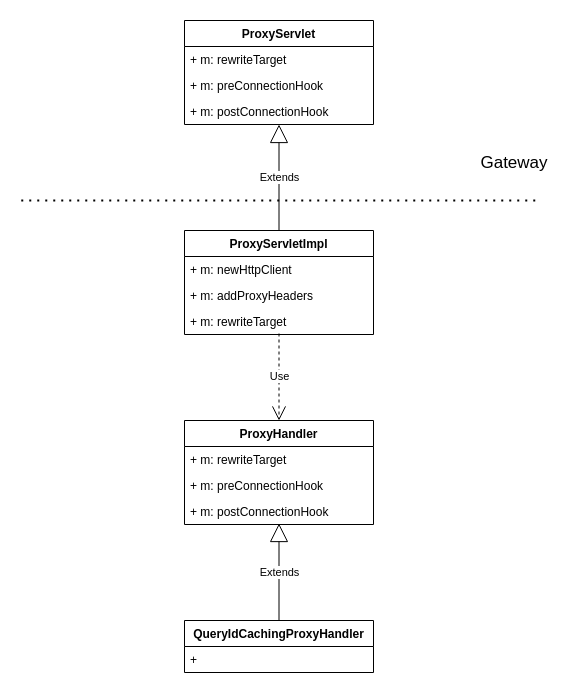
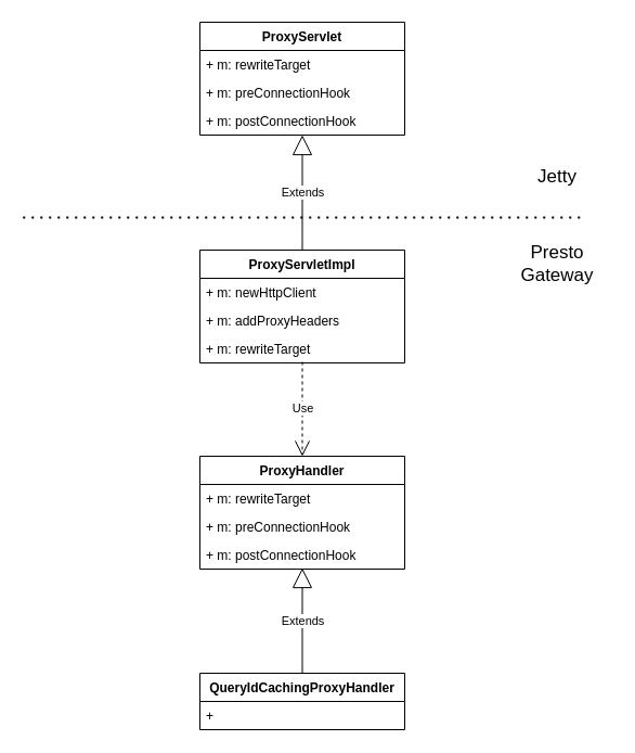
  <mxCell id="0" />
  <mxCell id="1" parent="0" />
  <mxCell id="2" value="QueryIdCachingProxyHandler" style="swimlane;fontStyle=1;align=center;verticalAlign=top;childLayout=stackLayout;horizontal=1;startSize=26;horizontalStack=0;resizeParent=1;resizeParentMax=0;resizeLast=0;collapsible=1;marginBottom=0;" parent="1" vertex="1"><mxGeometry x="184" y="620" width="189" height="52" as="geometry" /></mxCell>
  <mxCell id="3" value="+" style="text;strokeColor=none;fillColor=none;align=left;verticalAlign=top;spacingLeft=4;spacingRight=4;overflow=hidden;rotatable=0;points=[[0,0.5],[1,0.5]];portConstraint=eastwest;" parent="2" vertex="1"><mxGeometry y="26" width="189" height="26" as="geometry" /></mxCell>
  <mxCell id="4" value="Extends" style="endArrow=block;endSize=16;endFill=0;html=1;exitX=0.5;exitY=0;exitDx=0;exitDy=0;entryX=0.5;entryY=0.962;entryDx=0;entryDy=0;entryPerimeter=0;" parent="1" source="2" target="8" edge="1"><mxGeometry width="160" relative="1" as="geometry"><mxPoint x="258.5" y="610" as="sourcePoint" /><mxPoint x="277.555" y="581.012" as="targetPoint" /></mxGeometry></mxCell>
  <mxCell id="5" value="ProxyHandler" style="swimlane;fontStyle=1;align=center;verticalAlign=top;childLayout=stackLayout;horizontal=1;startSize=26;horizontalStack=0;resizeParent=1;resizeParentMax=0;resizeLast=0;collapsible=1;marginBottom=0;" parent="1" vertex="1"><mxGeometry x="184" y="420" width="189" height="104" as="geometry" /></mxCell>
  <mxCell id="6" value="+ m: rewriteTarget" style="text;strokeColor=none;fillColor=none;align=left;verticalAlign=top;spacingLeft=4;spacingRight=4;overflow=hidden;rotatable=0;points=[[0,0.5],[1,0.5]];portConstraint=eastwest;" parent="5" vertex="1"><mxGeometry y="26" width="189" height="26" as="geometry" /></mxCell>
  <mxCell id="7" value="+ m: preConnectionHook" style="text;strokeColor=none;fillColor=none;align=left;verticalAlign=top;spacingLeft=4;spacingRight=4;overflow=hidden;rotatable=0;points=[[0,0.5],[1,0.5]];portConstraint=eastwest;" parent="5" vertex="1"><mxGeometry y="52" width="189" height="26" as="geometry" /></mxCell>
  <mxCell id="8" value="+ m: postConnectionHook" style="text;strokeColor=none;fillColor=none;align=left;verticalAlign=top;spacingLeft=4;spacingRight=4;overflow=hidden;rotatable=0;points=[[0,0.5],[1,0.5]];portConstraint=eastwest;" parent="5" vertex="1"><mxGeometry y="78" width="189" height="26" as="geometry" /></mxCell>
  <mxCell id="9" value="ProxyServletImpl" style="swimlane;fontStyle=1;align=center;verticalAlign=top;childLayout=stackLayout;horizontal=1;startSize=26;horizontalStack=0;resizeParent=1;resizeParentMax=0;resizeLast=0;collapsible=1;marginBottom=0;" parent="1" vertex="1"><mxGeometry x="184" y="230" width="189" height="104" as="geometry" /></mxCell>
  <mxCell id="10" value="+ m: newHttpClient" style="text;strokeColor=none;fillColor=none;align=left;verticalAlign=top;spacingLeft=4;spacingRight=4;overflow=hidden;rotatable=0;points=[[0,0.5],[1,0.5]];portConstraint=eastwest;" parent="9" vertex="1"><mxGeometry y="26" width="189" height="26" as="geometry" /></mxCell>
  <mxCell id="11" value="+ m: addProxyHeaders" style="text;strokeColor=none;fillColor=none;align=left;verticalAlign=top;spacingLeft=4;spacingRight=4;overflow=hidden;rotatable=0;points=[[0,0.5],[1,0.5]];portConstraint=eastwest;" vertex="1" parent="9"><mxGeometry y="52" width="189" height="26" as="geometry" /></mxCell>
  <mxCell id="12" value="+ m: rewriteTarget" style="text;strokeColor=none;fillColor=none;align=left;verticalAlign=top;spacingLeft=4;spacingRight=4;overflow=hidden;rotatable=0;points=[[0,0.5],[1,0.5]];portConstraint=eastwest;" vertex="1" parent="9"><mxGeometry y="78" width="189" height="26" as="geometry" /></mxCell>
  <mxCell id="13" value="Use" style="endArrow=open;endSize=12;dashed=1;html=1;exitX=0.5;exitY=0.962;exitDx=0;exitDy=0;exitPerimeter=0;" parent="1" source="12" target="5" edge="1"><mxGeometry width="160" relative="1" as="geometry"><mxPoint x="278.5" y="370" as="sourcePoint" /><mxPoint x="828.5" y="360" as="targetPoint" /></mxGeometry></mxCell>
  <mxCell id="14" value="ProxyServlet" style="swimlane;fontStyle=1;align=center;verticalAlign=top;childLayout=stackLayout;horizontal=1;startSize=26;horizontalStack=0;resizeParent=1;resizeParentMax=0;resizeLast=0;collapsible=1;marginBottom=0;" parent="1" vertex="1"><mxGeometry x="184" y="20" width="189" height="104" as="geometry" /></mxCell>
  <mxCell id="15" value="+ m: rewriteTarget" style="text;strokeColor=none;fillColor=none;align=left;verticalAlign=top;spacingLeft=4;spacingRight=4;overflow=hidden;rotatable=0;points=[[0,0.5],[1,0.5]];portConstraint=eastwest;" parent="14" vertex="1"><mxGeometry y="26" width="189" height="26" as="geometry" /></mxCell>
  <mxCell id="16" value="+ m: preConnectionHook" style="text;strokeColor=none;fillColor=none;align=left;verticalAlign=top;spacingLeft=4;spacingRight=4;overflow=hidden;rotatable=0;points=[[0,0.5],[1,0.5]];portConstraint=eastwest;" parent="14" vertex="1"><mxGeometry y="52" width="189" height="26" as="geometry" /></mxCell>
  <mxCell id="17" value="+ m: postConnectionHook" style="text;strokeColor=none;fillColor=none;align=left;verticalAlign=top;spacingLeft=4;spacingRight=4;overflow=hidden;rotatable=0;points=[[0,0.5],[1,0.5]];portConstraint=eastwest;" parent="14" vertex="1"><mxGeometry y="78" width="189" height="26" as="geometry" /></mxCell>
  <mxCell id="18" value="Extends" style="endArrow=block;endSize=16;endFill=0;html=1;entryX=0.5;entryY=1;entryDx=0;entryDy=0;entryPerimeter=0;exitX=0.5;exitY=0;exitDx=0;exitDy=0;" parent="1" edge="1" source="9"><mxGeometry width="160" relative="1" as="geometry"><mxPoint x="278.5" y="210" as="sourcePoint" /><mxPoint x="278.5" y="124" as="targetPoint" /></mxGeometry></mxCell>
  <mxCell id="19" value="" style="endArrow=none;dashed=1;html=1;dashPattern=1 3;strokeWidth=2;" edge="1" parent="1"><mxGeometry width="50" height="50" relative="1" as="geometry"><mxPoint x="20.75" y="200" as="sourcePoint" /><mxPoint x="536.25" y="200" as="targetPoint" /></mxGeometry></mxCell>
- <mxCell id="20" value="Gateway" style="text;html=1;strokeColor=none;fillColor=none;align=center;verticalAlign=middle;whiteSpace=wrap;rounded=0;fontSize=17;" vertex="1" parent="1"><mxGeometry x="464" y="140" width="100" height="46" as="geometry" /></mxCell>
+ <mxCell id="20" value="Jetty" style="text;html=1;strokeColor=none;fillColor=none;align=center;verticalAlign=middle;whiteSpace=wrap;rounded=0;fontSize=17;" vertex="1" parent="1"><mxGeometry x="464" y="140" width="100" height="46" as="geometry" /></mxCell>
+ <mxCell id="21" value="Presto Gateway" style="text;html=1;strokeColor=none;fillColor=none;align=center;verticalAlign=middle;whiteSpace=wrap;rounded=0;fontSize=17;" vertex="1" parent="1"><mxGeometry x="464" y="220" width="100" height="46" as="geometry" /></mxCell>
